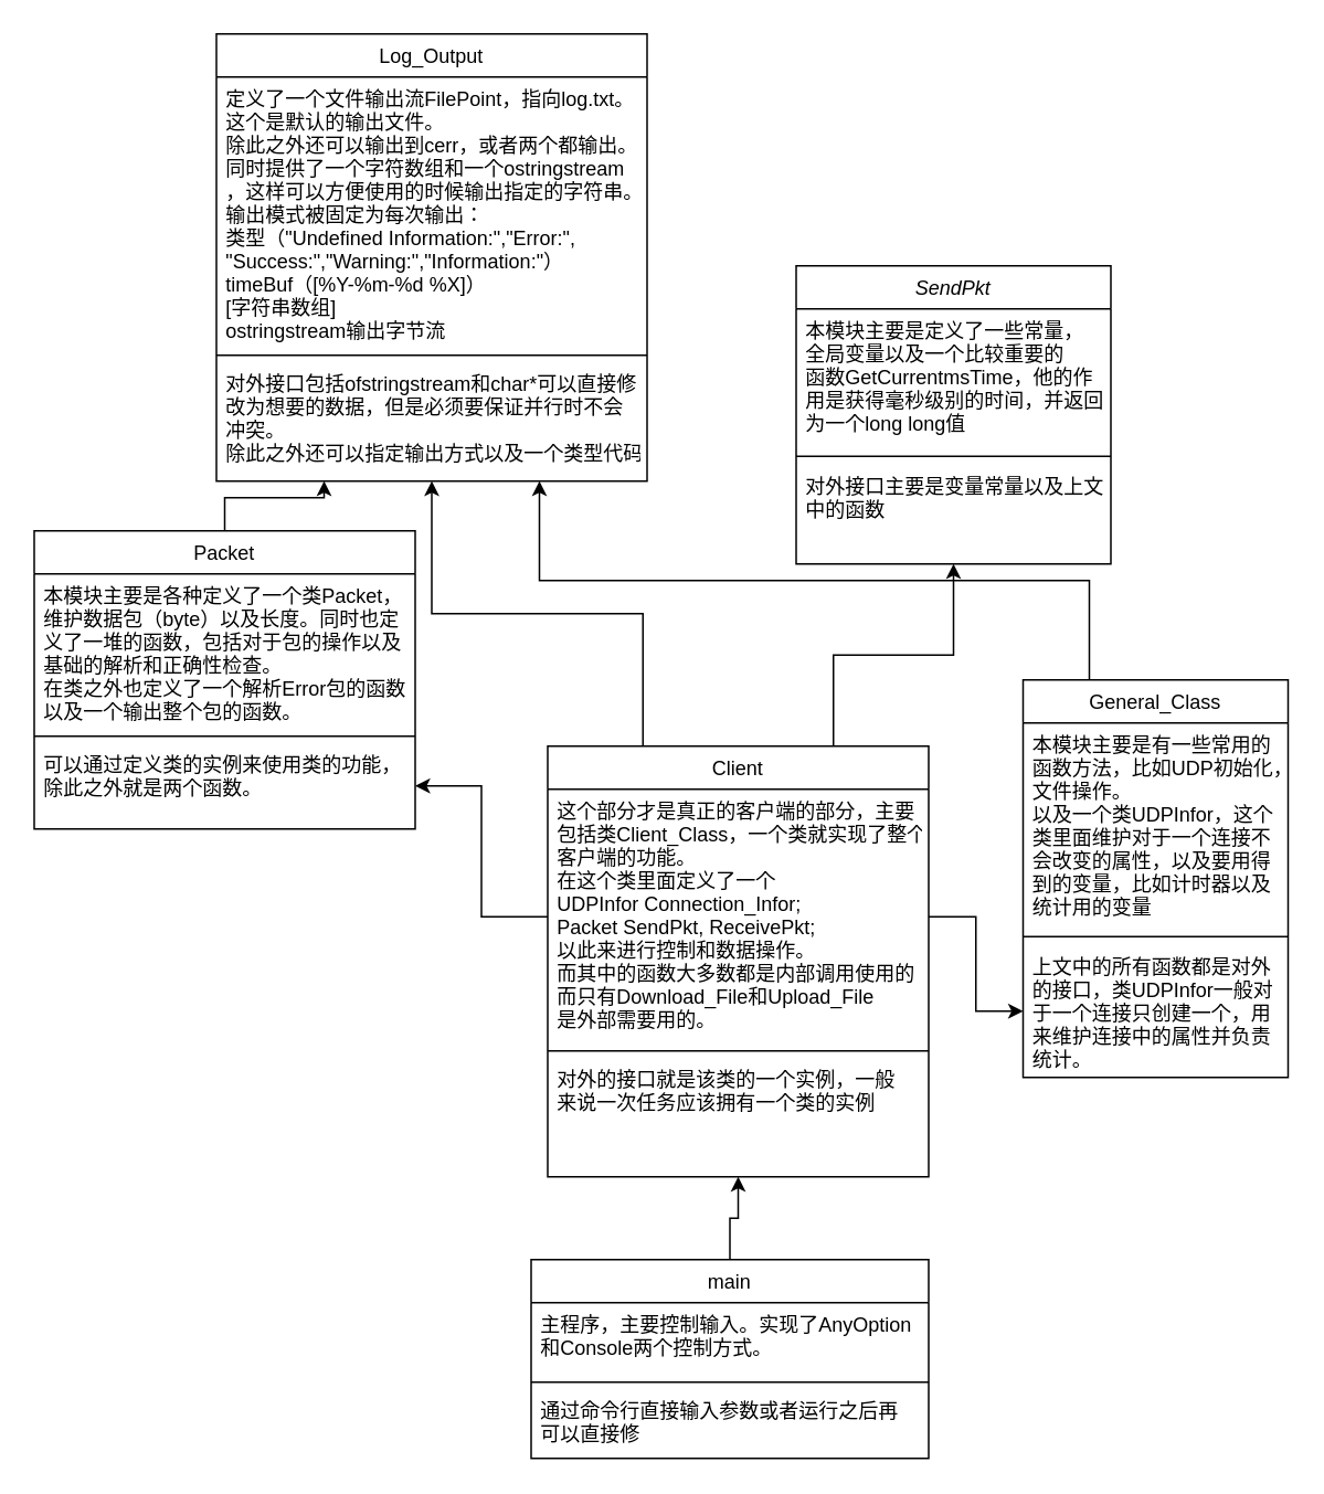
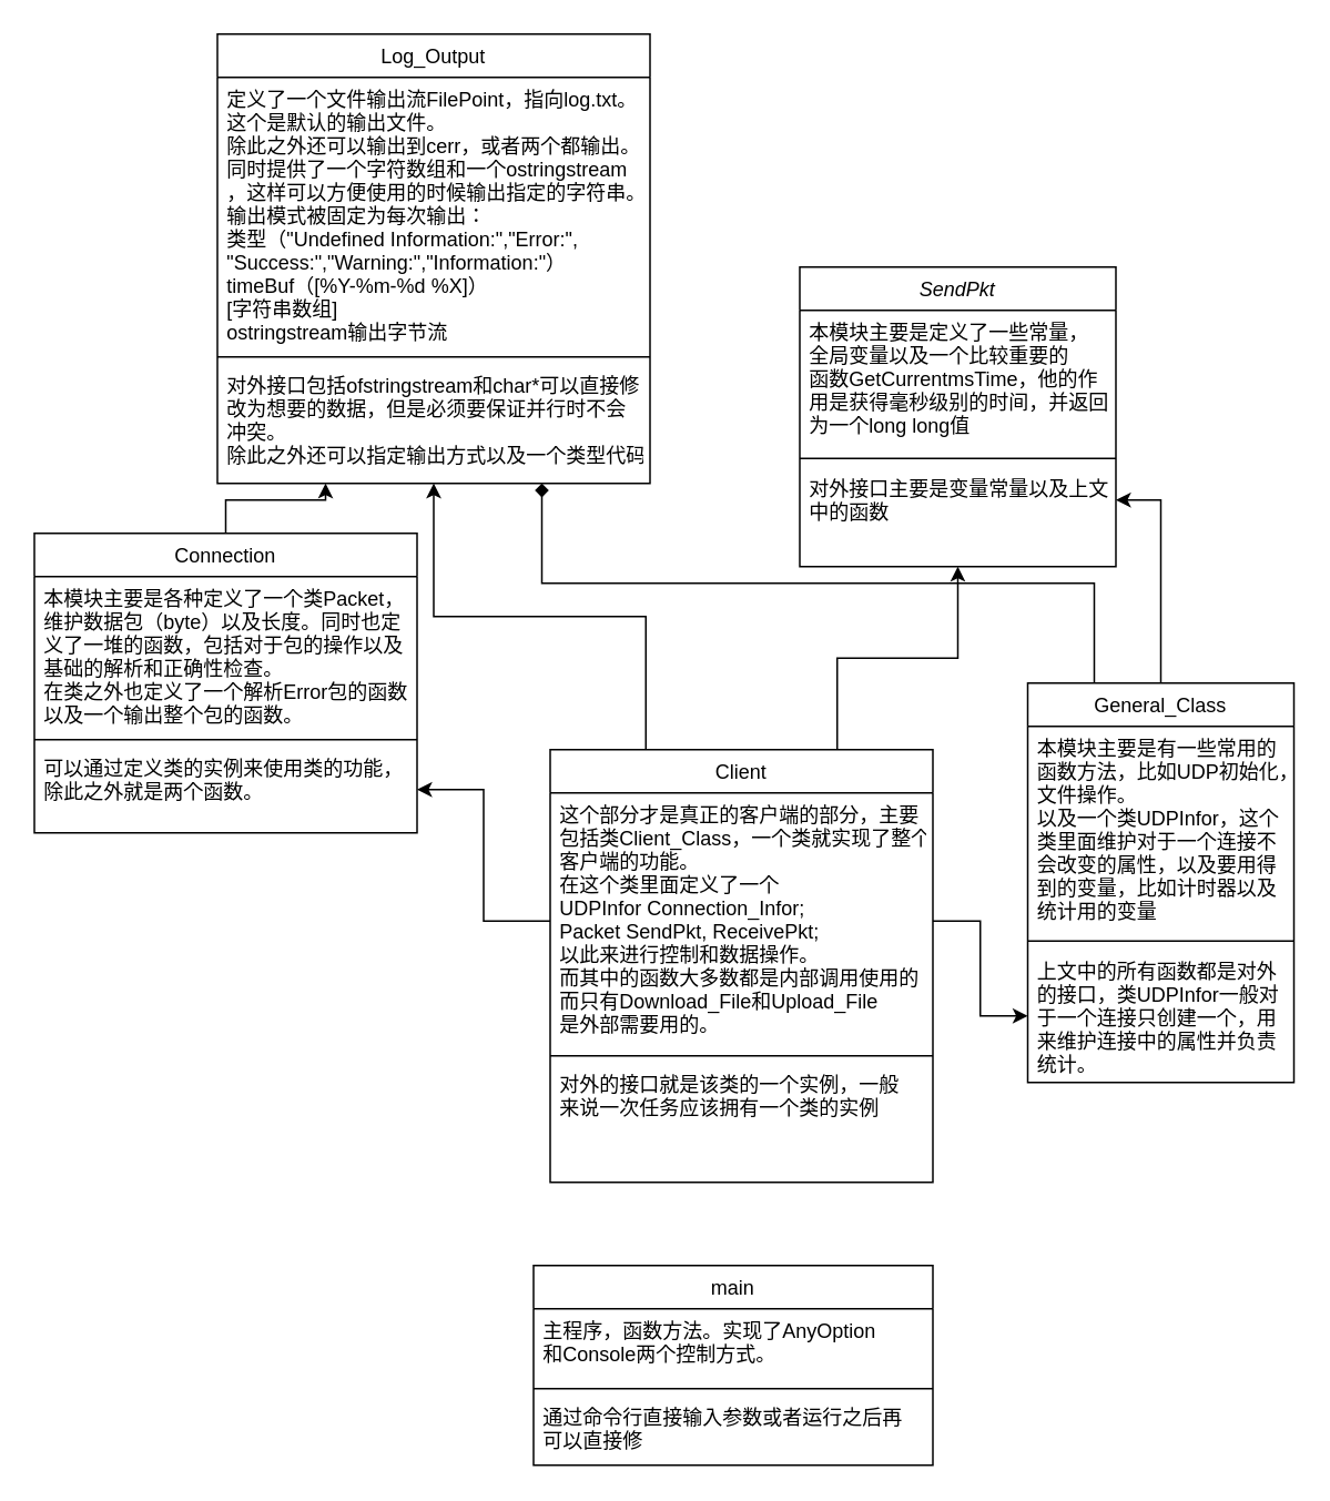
  <mxCell id="0" />
  <mxCell id="1" parent="0" />
  <mxCell id="2" value="SendPkt" style="swimlane;fontStyle=2;align=center;verticalAlign=top;childLayout=stackLayout;horizontal=1;startSize=26;horizontalStack=0;resizeParent=1;resizeLast=0;collapsible=1;marginBottom=0;rounded=0;shadow=0;strokeWidth=1;" parent="1" vertex="1"><mxGeometry x="480" y="160" width="190" height="180" as="geometry"><mxRectangle x="230" y="140" width="160" height="26" as="alternateBounds" /></mxGeometry></mxCell>
  <mxCell id="3" value="本模块主要是定义了一些常量，&#10;全局变量以及一个比较重要的&#10;函数GetCurrentmsTime，他的作&#10;用是获得毫秒级别的时间，并返回&#10;为一个long long值" style="text;align=left;verticalAlign=top;spacingLeft=4;spacingRight=4;overflow=hidden;rotatable=0;points=[[0,0.5],[1,0.5]];portConstraint=eastwest;" parent="2" vertex="1"><mxGeometry y="26" width="190" height="84" as="geometry" /></mxCell>
  <mxCell id="4" value="" style="line;html=1;strokeWidth=1;align=left;verticalAlign=middle;spacingTop=-1;spacingLeft=3;spacingRight=3;rotatable=0;labelPosition=right;points=[];portConstraint=eastwest;" parent="2" vertex="1"><mxGeometry y="110" width="190" height="10" as="geometry" /></mxCell>
  <mxCell id="5" value="对外接口主要是变量常量以及上文&#10;中的函数" style="text;align=left;verticalAlign=top;spacingLeft=4;spacingRight=4;overflow=hidden;rotatable=0;points=[[0,0.5],[1,0.5]];portConstraint=eastwest;" parent="2" vertex="1"><mxGeometry y="120" width="190" height="40" as="geometry" /></mxCell>
  <mxCell id="6" style="edgeStyle=orthogonalEdgeStyle;rounded=0;orthogonalLoop=1;jettySize=auto;html=1;exitX=0.5;exitY=0;exitDx=0;exitDy=0;entryX=0.25;entryY=1;entryDx=0;entryDy=0;" parent="1" source="7" target="17" edge="1"><mxGeometry relative="1" as="geometry" /></mxCell>
- <mxCell id="7" value="Packet" style="swimlane;fontStyle=0;align=center;verticalAlign=top;childLayout=stackLayout;horizontal=1;startSize=26;horizontalStack=0;resizeParent=1;resizeLast=0;collapsible=1;marginBottom=0;rounded=0;shadow=0;strokeWidth=1;" parent="1" vertex="1"><mxGeometry x="20" y="320" width="230" height="180" as="geometry"><mxRectangle x="130" y="380" width="160" height="26" as="alternateBounds" /></mxGeometry></mxCell>
+ <mxCell id="7" value="Connection" style="swimlane;fontStyle=0;align=center;verticalAlign=top;childLayout=stackLayout;horizontal=1;startSize=26;horizontalStack=0;resizeParent=1;resizeLast=0;collapsible=1;marginBottom=0;rounded=0;shadow=0;strokeWidth=1;" parent="1" vertex="1"><mxGeometry x="20" y="320" width="230" height="180" as="geometry"><mxRectangle x="130" y="380" width="160" height="26" as="alternateBounds" /></mxGeometry></mxCell>
  <mxCell id="8" value="本模块主要是各种定义了一个类Packet，&#10;维护数据包（byte）以及长度。同时也定&#10;义了一堆的函数，包括对于包的操作以及&#10;基础的解析和正确性检查。&#10;在类之外也定义了一个解析Error包的函数&#10;以及一个输出整个包的函数。" style="text;align=left;verticalAlign=top;spacingLeft=4;spacingRight=4;overflow=hidden;rotatable=0;points=[[0,0.5],[1,0.5]];portConstraint=eastwest;" parent="7" vertex="1"><mxGeometry y="26" width="230" height="94" as="geometry" /></mxCell>
  <mxCell id="9" value="" style="line;html=1;strokeWidth=1;align=left;verticalAlign=middle;spacingTop=-1;spacingLeft=3;spacingRight=3;rotatable=0;labelPosition=right;points=[];portConstraint=eastwest;" parent="7" vertex="1"><mxGeometry y="120" width="230" height="8" as="geometry" /></mxCell>
  <mxCell id="10" value="可以通过定义类的实例来使用类的功能，&#10;除此之外就是两个函数。" style="text;align=left;verticalAlign=top;spacingLeft=4;spacingRight=4;overflow=hidden;rotatable=0;points=[[0,0.5],[1,0.5]];portConstraint=eastwest;fontStyle=0" parent="7" vertex="1"><mxGeometry y="128" width="230" height="52" as="geometry" /></mxCell>
- <mxCell id="11" style="edgeStyle=orthogonalEdgeStyle;rounded=0;orthogonalLoop=1;jettySize=auto;html=1;exitX=0.25;exitY=0;exitDx=0;exitDy=0;entryX=0.75;entryY=1;entryDx=0;entryDy=0;" parent="1" source="13" target="17" edge="1"><mxGeometry relative="1" as="geometry" /></mxCell>
+ <mxCell id="11" style="edgeStyle=orthogonalEdgeStyle;rounded=0;orthogonalLoop=1;jettySize=auto;html=1;exitX=0.25;exitY=0;exitDx=0;exitDy=0;entryX=0.75;entryY=1;entryDx=0;entryDy=0;endArrow=diamond;" parent="1" source="13" target="17" edge="1"><mxGeometry relative="1" as="geometry" /></mxCell>
+ <mxCell id="12" style="edgeStyle=orthogonalEdgeStyle;rounded=0;orthogonalLoop=1;jettySize=auto;html=1;exitX=0.5;exitY=0;exitDx=0;exitDy=0;entryX=1;entryY=0.5;entryDx=0;entryDy=0;" parent="1" source="13" target="5" edge="1"><mxGeometry relative="1" as="geometry" /></mxCell>
  <mxCell id="13" value="General_Class" style="swimlane;fontStyle=0;align=center;verticalAlign=top;childLayout=stackLayout;horizontal=1;startSize=26;horizontalStack=0;resizeParent=1;resizeLast=0;collapsible=1;marginBottom=0;rounded=0;shadow=0;strokeWidth=1;" parent="1" vertex="1"><mxGeometry x="617" y="410" width="160" height="240" as="geometry"><mxRectangle x="340" y="380" width="170" height="26" as="alternateBounds" /></mxGeometry></mxCell>
  <mxCell id="14" value="本模块主要是有一些常用的&#10;函数方法，比如UDP初始化，&#10;文件操作。&#10;以及一个类UDPInfor，这个&#10;类里面维护对于一个连接不&#10;会改变的属性，以及要用得&#10;到的变量，比如计时器以及&#10;统计用的变量" style="text;align=left;verticalAlign=top;spacingLeft=4;spacingRight=4;overflow=hidden;rotatable=0;points=[[0,0.5],[1,0.5]];portConstraint=eastwest;" parent="13" vertex="1"><mxGeometry y="26" width="160" height="124" as="geometry" /></mxCell>
  <mxCell id="15" value="" style="line;html=1;strokeWidth=1;align=left;verticalAlign=middle;spacingTop=-1;spacingLeft=3;spacingRight=3;rotatable=0;labelPosition=right;points=[];portConstraint=eastwest;" parent="13" vertex="1"><mxGeometry y="150" width="160" height="10" as="geometry" /></mxCell>
  <mxCell id="16" value="上文中的所有函数都是对外&#10;的接口，类UDPInfor一般对&#10;于一个连接只创建一个，用&#10;来维护连接中的属性并负责&#10;统计。 " style="text;align=left;verticalAlign=top;spacingLeft=4;spacingRight=4;overflow=hidden;rotatable=0;points=[[0,0.5],[1,0.5]];portConstraint=eastwest;" parent="13" vertex="1"><mxGeometry y="160" width="160" height="80" as="geometry" /></mxCell>
  <mxCell id="17" value="Log_Output" style="swimlane;fontStyle=0;align=center;verticalAlign=top;childLayout=stackLayout;horizontal=1;startSize=26;horizontalStack=0;resizeParent=1;resizeLast=0;collapsible=1;marginBottom=0;rounded=0;shadow=0;strokeWidth=1;" parent="1" vertex="1"><mxGeometry x="130" y="20" width="260" height="270" as="geometry"><mxRectangle x="550" y="140" width="160" height="26" as="alternateBounds" /></mxGeometry></mxCell>
  <mxCell id="18" value="定义了一个文件输出流FilePoint，指向log.txt。&#10;这个是默认的输出文件。&#10;除此之外还可以输出到cerr，或者两个都输出。&#10;同时提供了一个字符数组和一个ostringstream&#10;，这样可以方便使用的时候输出指定的字符串。&#10;输出模式被固定为每次输出：&#10;类型（&quot;Undefined Information:&quot;,&quot;Error:&quot;,&#10;&quot;Success:&quot;,&quot;Warning:&quot;,&quot;Information:&quot;）&#10;timeBuf（[%Y-%m-%d %X]）&#10;[字符串数组]&#10;ostringstream输出字节流&#10;&#10;&#10;" style="text;align=left;verticalAlign=top;spacingLeft=4;spacingRight=4;overflow=hidden;rotatable=0;points=[[0,0.5],[1,0.5]];portConstraint=eastwest;" parent="17" vertex="1"><mxGeometry y="26" width="260" height="164" as="geometry" /></mxCell>
  <mxCell id="19" value="" style="line;html=1;strokeWidth=1;align=left;verticalAlign=middle;spacingTop=-1;spacingLeft=3;spacingRight=3;rotatable=0;labelPosition=right;points=[];portConstraint=eastwest;" parent="17" vertex="1"><mxGeometry y="190" width="260" height="8" as="geometry" /></mxCell>
  <mxCell id="20" value="对外接口包括ofstringstream和char*可以直接修&#10;改为想要的数据，但是必须要保证并行时不会&#10;冲突。&#10;除此之外还可以指定输出方式以及一个类型代码" style="text;align=left;verticalAlign=top;spacingLeft=4;spacingRight=4;overflow=hidden;rotatable=0;points=[[0,0.5],[1,0.5]];portConstraint=eastwest;" parent="17" vertex="1"><mxGeometry y="198" width="260" height="62" as="geometry" /></mxCell>
  <mxCell id="21" style="edgeStyle=orthogonalEdgeStyle;rounded=0;orthogonalLoop=1;jettySize=auto;html=1;exitX=0.75;exitY=0;exitDx=0;exitDy=0;entryX=0.5;entryY=1;entryDx=0;entryDy=0;" parent="1" source="23" target="2" edge="1"><mxGeometry relative="1" as="geometry" /></mxCell>
  <mxCell id="22" style="edgeStyle=orthogonalEdgeStyle;rounded=0;orthogonalLoop=1;jettySize=auto;html=1;exitX=0.25;exitY=0;exitDx=0;exitDy=0;entryX=0.5;entryY=1;entryDx=0;entryDy=0;" parent="1" source="23" target="17" edge="1"><mxGeometry relative="1" as="geometry" /></mxCell>
  <mxCell id="23" value="Client" style="swimlane;fontStyle=0;align=center;verticalAlign=top;childLayout=stackLayout;horizontal=1;startSize=26;horizontalStack=0;resizeParent=1;resizeLast=0;collapsible=1;marginBottom=0;rounded=0;shadow=0;strokeWidth=1;" parent="1" vertex="1"><mxGeometry x="330" y="450" width="230" height="260" as="geometry"><mxRectangle x="130" y="380" width="160" height="26" as="alternateBounds" /></mxGeometry></mxCell>
  <mxCell id="24" value="这个部分才是真正的客户端的部分，主要&#10;包括类Client_Class，一个类就实现了整个&#10;客户端的功能。&#10;在这个类里面定义了一个&#10;UDPInfor Connection_Infor;&#10;Packet SendPkt, ReceivePkt; &#10;以此来进行控制和数据操作。&#10;而其中的函数大多数都是内部调用使用的&#10;而只有Download_File和Upload_File&#10;是外部需要用的。" style="text;align=left;verticalAlign=top;spacingLeft=4;spacingRight=4;overflow=hidden;rotatable=0;points=[[0,0.5],[1,0.5]];portConstraint=eastwest;" parent="23" vertex="1"><mxGeometry y="26" width="230" height="154" as="geometry" /></mxCell>
  <mxCell id="25" value="" style="line;html=1;strokeWidth=1;align=left;verticalAlign=middle;spacingTop=-1;spacingLeft=3;spacingRight=3;rotatable=0;labelPosition=right;points=[];portConstraint=eastwest;" parent="23" vertex="1"><mxGeometry y="180" width="230" height="8" as="geometry" /></mxCell>
  <mxCell id="26" value="对外的接口就是该类的一个实例，一般&#10;来说一次任务应该拥有一个类的实例" style="text;align=left;verticalAlign=top;spacingLeft=4;spacingRight=4;overflow=hidden;rotatable=0;points=[[0,0.5],[1,0.5]];portConstraint=eastwest;fontStyle=0" parent="23" vertex="1"><mxGeometry y="188" width="230" height="62" as="geometry" /></mxCell>
- <mxCell id="27" style="edgeStyle=orthogonalEdgeStyle;rounded=0;orthogonalLoop=1;jettySize=auto;html=1;exitX=0.5;exitY=0;exitDx=0;exitDy=0;entryX=0.5;entryY=1;entryDx=0;entryDy=0;" parent="1" source="28" target="23" edge="1"><mxGeometry relative="1" as="geometry" /></mxCell>
  <mxCell id="28" value="main" style="swimlane;fontStyle=0;align=center;verticalAlign=top;childLayout=stackLayout;horizontal=1;startSize=26;horizontalStack=0;resizeParent=1;resizeLast=0;collapsible=1;marginBottom=0;rounded=0;shadow=0;strokeWidth=1;" parent="1" vertex="1"><mxGeometry x="320" y="760" width="240" height="120" as="geometry"><mxRectangle x="130" y="380" width="160" height="26" as="alternateBounds" /></mxGeometry></mxCell>
- <mxCell id="29" value="主程序，主要控制输入。实现了AnyOption&#10;和Console两个控制方式。" style="text;align=left;verticalAlign=top;spacingLeft=4;spacingRight=4;overflow=hidden;rotatable=0;points=[[0,0.5],[1,0.5]];portConstraint=eastwest;" parent="28" vertex="1"><mxGeometry y="26" width="240" height="44" as="geometry" /></mxCell>
+ <mxCell id="29" value="主程序，函数方法。实现了AnyOption&#10;和Console两个控制方式。" style="text;align=left;verticalAlign=top;spacingLeft=4;spacingRight=4;overflow=hidden;rotatable=0;points=[[0,0.5],[1,0.5]];portConstraint=eastwest;" parent="28" vertex="1"><mxGeometry y="26" width="240" height="44" as="geometry" /></mxCell>
  <mxCell id="30" value="" style="line;html=1;strokeWidth=1;align=left;verticalAlign=middle;spacingTop=-1;spacingLeft=3;spacingRight=3;rotatable=0;labelPosition=right;points=[];portConstraint=eastwest;" parent="28" vertex="1"><mxGeometry y="70" width="240" height="8" as="geometry" /></mxCell>
  <mxCell id="31" value="通过命令行直接输入参数或者运行之后再&#10;可以直接修" style="text;align=left;verticalAlign=top;spacingLeft=4;spacingRight=4;overflow=hidden;rotatable=0;points=[[0,0.5],[1,0.5]];portConstraint=eastwest;fontStyle=0" parent="28" vertex="1"><mxGeometry y="78" width="240" height="42" as="geometry" /></mxCell>
  <mxCell id="32" style="edgeStyle=orthogonalEdgeStyle;rounded=0;orthogonalLoop=1;jettySize=auto;html=1;exitX=0;exitY=0.5;exitDx=0;exitDy=0;entryX=1;entryY=0.5;entryDx=0;entryDy=0;" parent="1" source="24" target="10" edge="1"><mxGeometry relative="1" as="geometry" /></mxCell>
  <mxCell id="33" style="edgeStyle=orthogonalEdgeStyle;rounded=0;orthogonalLoop=1;jettySize=auto;html=1;exitX=1;exitY=0.5;exitDx=0;exitDy=0;entryX=0;entryY=0.5;entryDx=0;entryDy=0;" parent="1" source="24" target="16" edge="1"><mxGeometry relative="1" as="geometry" /></mxCell>
